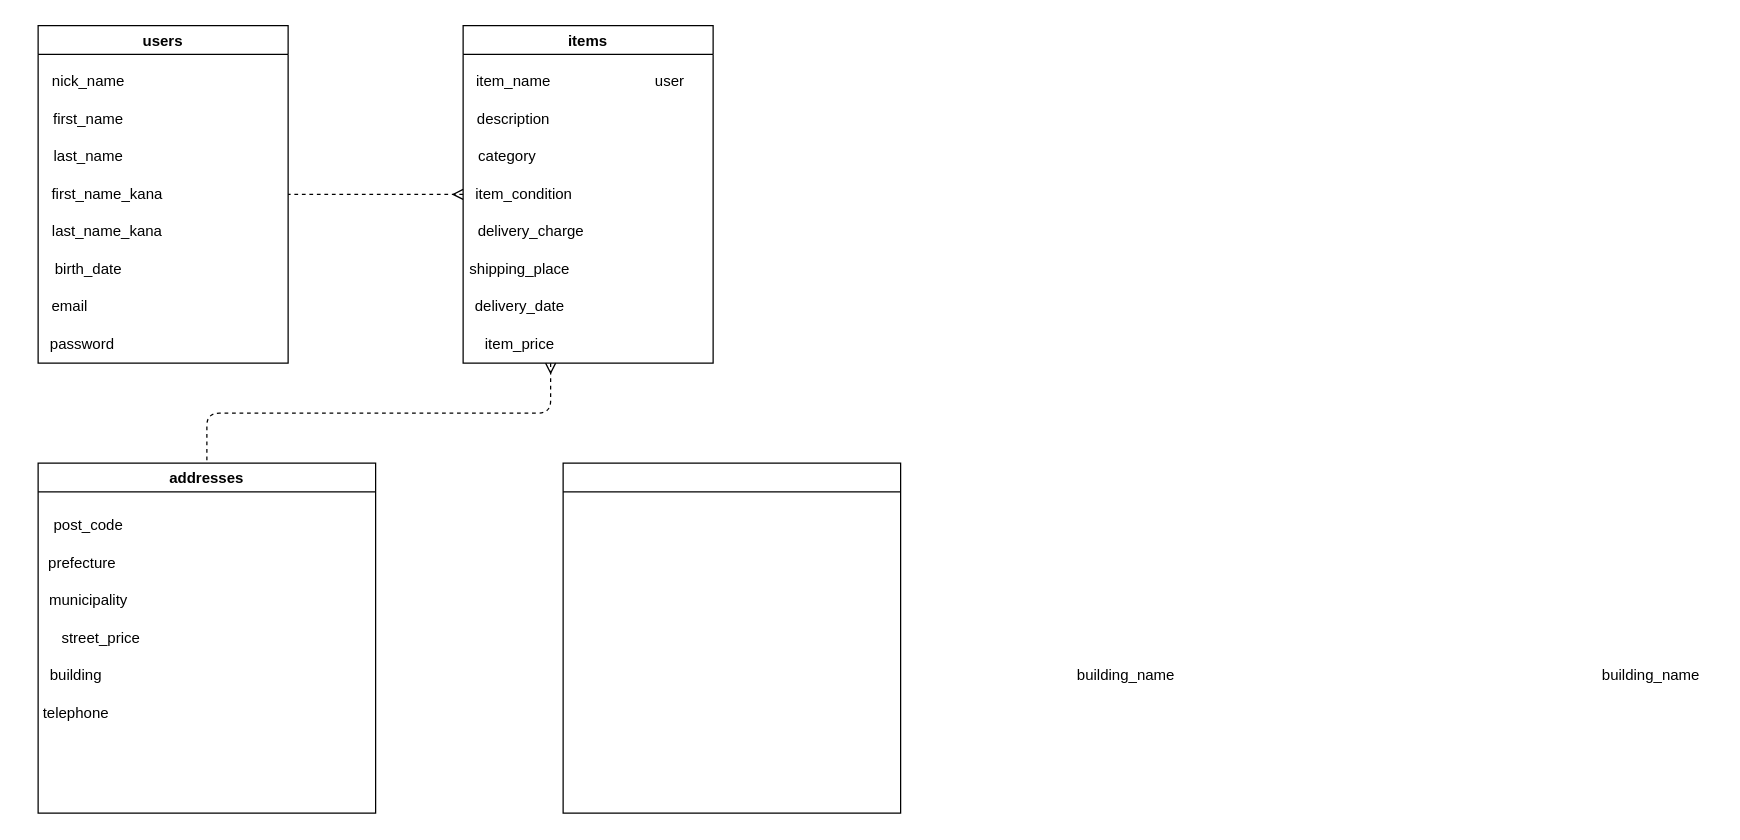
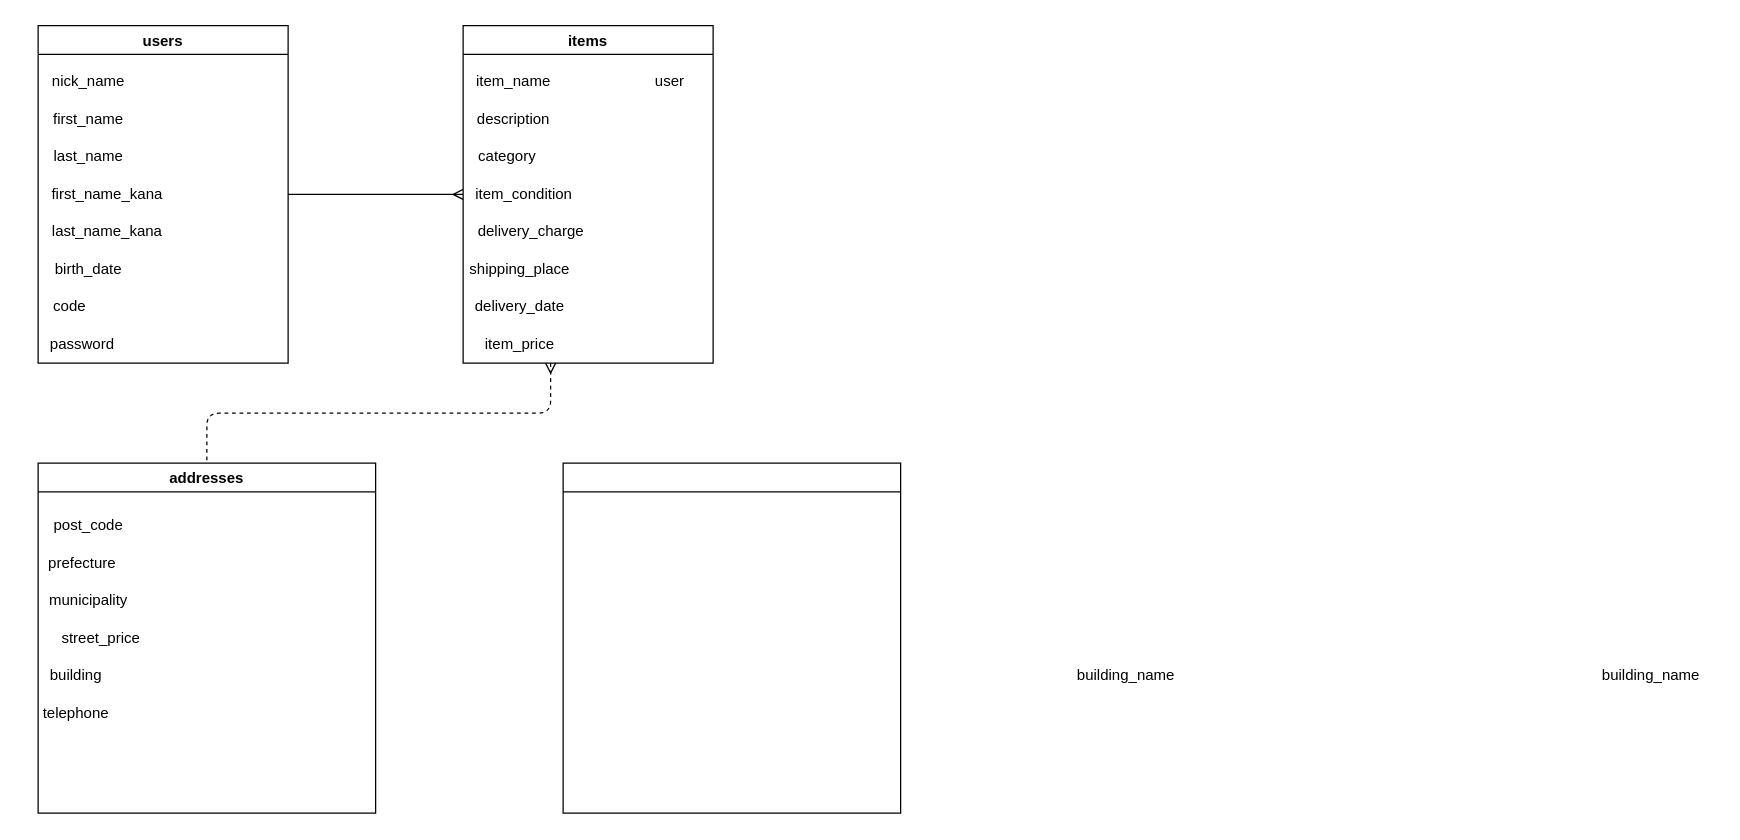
  <mxCell id="0" />
  <mxCell id="1" parent="0" />
  <mxCell id="2" value="users" style="swimlane;" parent="1" vertex="1"><mxGeometry x="30" y="20" width="200" height="270" as="geometry"><mxRectangle x="210" y="230" width="100" height="30" as="alternateBounds" /></mxGeometry></mxCell>
  <mxCell id="3" value="nick_name" style="text;html=1;align=center;verticalAlign=middle;resizable=0;points=[];autosize=1;strokeColor=none;fillColor=none;" parent="2" vertex="1"><mxGeometry y="30" width="80" height="30" as="geometry" /></mxCell>
  <mxCell id="4" value="first_name" style="text;html=1;align=center;verticalAlign=middle;resizable=0;points=[];autosize=1;strokeColor=none;fillColor=none;" parent="2" vertex="1"><mxGeometry y="60" width="80" height="30" as="geometry" /></mxCell>
  <mxCell id="5" value="last_name" style="text;html=1;align=center;verticalAlign=middle;resizable=0;points=[];autosize=1;strokeColor=none;fillColor=none;" parent="2" vertex="1"><mxGeometry y="90" width="80" height="30" as="geometry" /></mxCell>
  <mxCell id="6" value="first_name_kana" style="text;html=1;align=center;verticalAlign=middle;resizable=0;points=[];autosize=1;strokeColor=none;fillColor=none;" parent="2" vertex="1"><mxGeometry y="120" width="110" height="30" as="geometry" /></mxCell>
  <mxCell id="7" value="birth_date" style="text;html=1;align=center;verticalAlign=middle;resizable=0;points=[];autosize=1;strokeColor=none;fillColor=none;" parent="2" vertex="1"><mxGeometry y="180" width="80" height="30" as="geometry" /></mxCell>
  <mxCell id="8" value="last_name_kana" style="text;html=1;align=center;verticalAlign=middle;resizable=0;points=[];autosize=1;strokeColor=none;fillColor=none;" parent="2" vertex="1"><mxGeometry y="150" width="110" height="30" as="geometry" /></mxCell>
- <mxCell id="9" value="email" style="text;html=1;align=center;verticalAlign=middle;resizable=0;points=[];autosize=1;strokeColor=none;fillColor=none;" parent="2" vertex="1"><mxGeometry y="210" width="50" height="30" as="geometry" /></mxCell>
+ <mxCell id="9" value="code" style="text;html=1;align=center;verticalAlign=middle;resizable=0;points=[];autosize=1;strokeColor=none;fillColor=none;" parent="2" vertex="1"><mxGeometry y="210" width="50" height="30" as="geometry" /></mxCell>
  <mxCell id="10" value="password" style="text;html=1;align=center;verticalAlign=middle;resizable=0;points=[];autosize=1;strokeColor=none;fillColor=none;" parent="2" vertex="1"><mxGeometry y="240" width="70" height="30" as="geometry" /></mxCell>
  <mxCell id="11" value="addresses" style="swimlane;" parent="1" vertex="1"><mxGeometry x="30" y="370" width="270" height="280" as="geometry" /></mxCell>
  <mxCell id="12" value="prefecture" style="text;html=1;align=center;verticalAlign=middle;resizable=0;points=[];autosize=1;strokeColor=none;fillColor=none;" parent="11" vertex="1"><mxGeometry x="-5" y="65" width="80" height="30" as="geometry" /></mxCell>
  <mxCell id="13" value="municipality" style="text;html=1;align=center;verticalAlign=middle;resizable=0;points=[];autosize=1;strokeColor=none;fillColor=none;" parent="11" vertex="1"><mxGeometry x="-5" y="95" width="90" height="30" as="geometry" /></mxCell>
  <mxCell id="14" value="street_price" style="text;html=1;align=center;verticalAlign=middle;resizable=0;points=[];autosize=1;strokeColor=none;fillColor=none;" parent="11" vertex="1"><mxGeometry y="125" width="100" height="30" as="geometry" /></mxCell>
  <mxCell id="15" value="building_name" style="text;html=1;align=center;verticalAlign=middle;resizable=0;points=[];autosize=1;strokeColor=none;fillColor=none;" parent="11" vertex="1"><mxGeometry x="820" y="155" width="100" height="30" as="geometry" /></mxCell>
  <mxCell id="16" value="building" style="text;html=1;align=center;verticalAlign=middle;resizable=0;points=[];autosize=1;strokeColor=none;fillColor=none;" parent="11" vertex="1"><mxGeometry y="155" width="60" height="30" as="geometry" /></mxCell>
  <mxCell id="17" value="telephone" style="text;html=1;align=center;verticalAlign=middle;resizable=0;points=[];autosize=1;strokeColor=none;fillColor=none;" parent="11" vertex="1"><mxGeometry x="-10" y="185" width="80" height="30" as="geometry" /></mxCell>
  <mxCell id="18" style="edgeStyle=elbowEdgeStyle;elbow=vertical;html=1;startArrow=ERmany;startFill=0;endArrow=none;endFill=0;entryX=0.5;entryY=0;entryDx=0;entryDy=0;dashed=1;" parent="1" source="19" target="11" edge="1"><mxGeometry relative="1" as="geometry"><mxPoint x="240" y="360" as="targetPoint" /><Array as="points"><mxPoint x="440" y="330" /></Array></mxGeometry></mxCell>
  <mxCell id="19" value="items" style="swimlane;" parent="1" vertex="1"><mxGeometry x="370" y="20" width="200" height="270" as="geometry" /></mxCell>
  <mxCell id="20" value="item_name" style="text;html=1;align=center;verticalAlign=middle;resizable=0;points=[];autosize=1;strokeColor=none;fillColor=none;" parent="19" vertex="1"><mxGeometry y="30" width="80" height="30" as="geometry" /></mxCell>
  <mxCell id="21" value="user" style="text;html=1;align=center;verticalAlign=middle;resizable=0;points=[];autosize=1;strokeColor=none;fillColor=none;" parent="19" vertex="1"><mxGeometry x="140" y="30" width="50" height="30" as="geometry" /></mxCell>
  <mxCell id="22" value="category" style="text;html=1;align=center;verticalAlign=middle;resizable=0;points=[];autosize=1;strokeColor=none;fillColor=none;" parent="19" vertex="1"><mxGeometry y="90" width="70" height="30" as="geometry" /></mxCell>
  <mxCell id="23" value="item_condition&amp;nbsp;" style="text;html=1;align=center;verticalAlign=middle;resizable=0;points=[];autosize=1;strokeColor=none;fillColor=none;" parent="19" vertex="1"><mxGeometry y="120" width="100" height="30" as="geometry" /></mxCell>
  <mxCell id="24" value="delivery_charge" style="text;html=1;align=center;verticalAlign=middle;resizable=0;points=[];autosize=1;strokeColor=none;fillColor=none;" parent="19" vertex="1"><mxGeometry x="-1" y="150" width="110" height="30" as="geometry" /></mxCell>
  <mxCell id="25" value="shipping_place" style="text;html=1;align=center;verticalAlign=middle;resizable=0;points=[];autosize=1;strokeColor=none;fillColor=none;" parent="19" vertex="1"><mxGeometry x="-5" y="180" width="100" height="30" as="geometry" /></mxCell>
  <mxCell id="26" value="delivery_date" style="text;html=1;align=center;verticalAlign=middle;resizable=0;points=[];autosize=1;strokeColor=none;fillColor=none;" parent="19" vertex="1"><mxGeometry y="210" width="90" height="30" as="geometry" /></mxCell>
  <mxCell id="27" value="item_price" style="text;html=1;align=center;verticalAlign=middle;resizable=0;points=[];autosize=1;strokeColor=none;fillColor=none;" parent="19" vertex="1"><mxGeometry x="5" y="240" width="80" height="30" as="geometry" /></mxCell>
  <mxCell id="28" value="description" style="text;html=1;align=center;verticalAlign=middle;resizable=0;points=[];autosize=1;strokeColor=none;fillColor=none;" parent="19" vertex="1"><mxGeometry y="60" width="80" height="30" as="geometry" /></mxCell>
  <mxCell id="29" value="post_code" style="text;html=1;align=center;verticalAlign=middle;resizable=0;points=[];autosize=1;strokeColor=none;fillColor=none;" parent="1" vertex="1"><mxGeometry x="30" y="405" width="80" height="30" as="geometry" /></mxCell>
- <mxCell id="30" style="edgeStyle=elbowEdgeStyle;elbow=vertical;html=1;entryX=1;entryY=0.5;entryDx=0;entryDy=0;startArrow=ERmany;startFill=0;endArrow=none;endFill=0;dashed=1;" parent="1" source="23" target="2" edge="1"><mxGeometry relative="1" as="geometry" /></mxCell>
+ <mxCell id="30" style="edgeStyle=elbowEdgeStyle;elbow=vertical;html=1;entryX=1;entryY=0.5;entryDx=0;entryDy=0;startArrow=ERmany;startFill=0;endArrow=none;endFill=0;" parent="1" source="23" target="2" edge="1"><mxGeometry relative="1" as="geometry" /></mxCell>
  <mxCell id="31" value="" style="swimlane;" vertex="1" parent="1"><mxGeometry x="450" y="370" width="270" height="280" as="geometry" /></mxCell>
  <mxCell id="32" value="building_name" style="text;html=1;align=center;verticalAlign=middle;resizable=0;points=[];autosize=1;strokeColor=none;fillColor=none;" vertex="1" parent="31"><mxGeometry x="820" y="155" width="100" height="30" as="geometry" /></mxCell>
